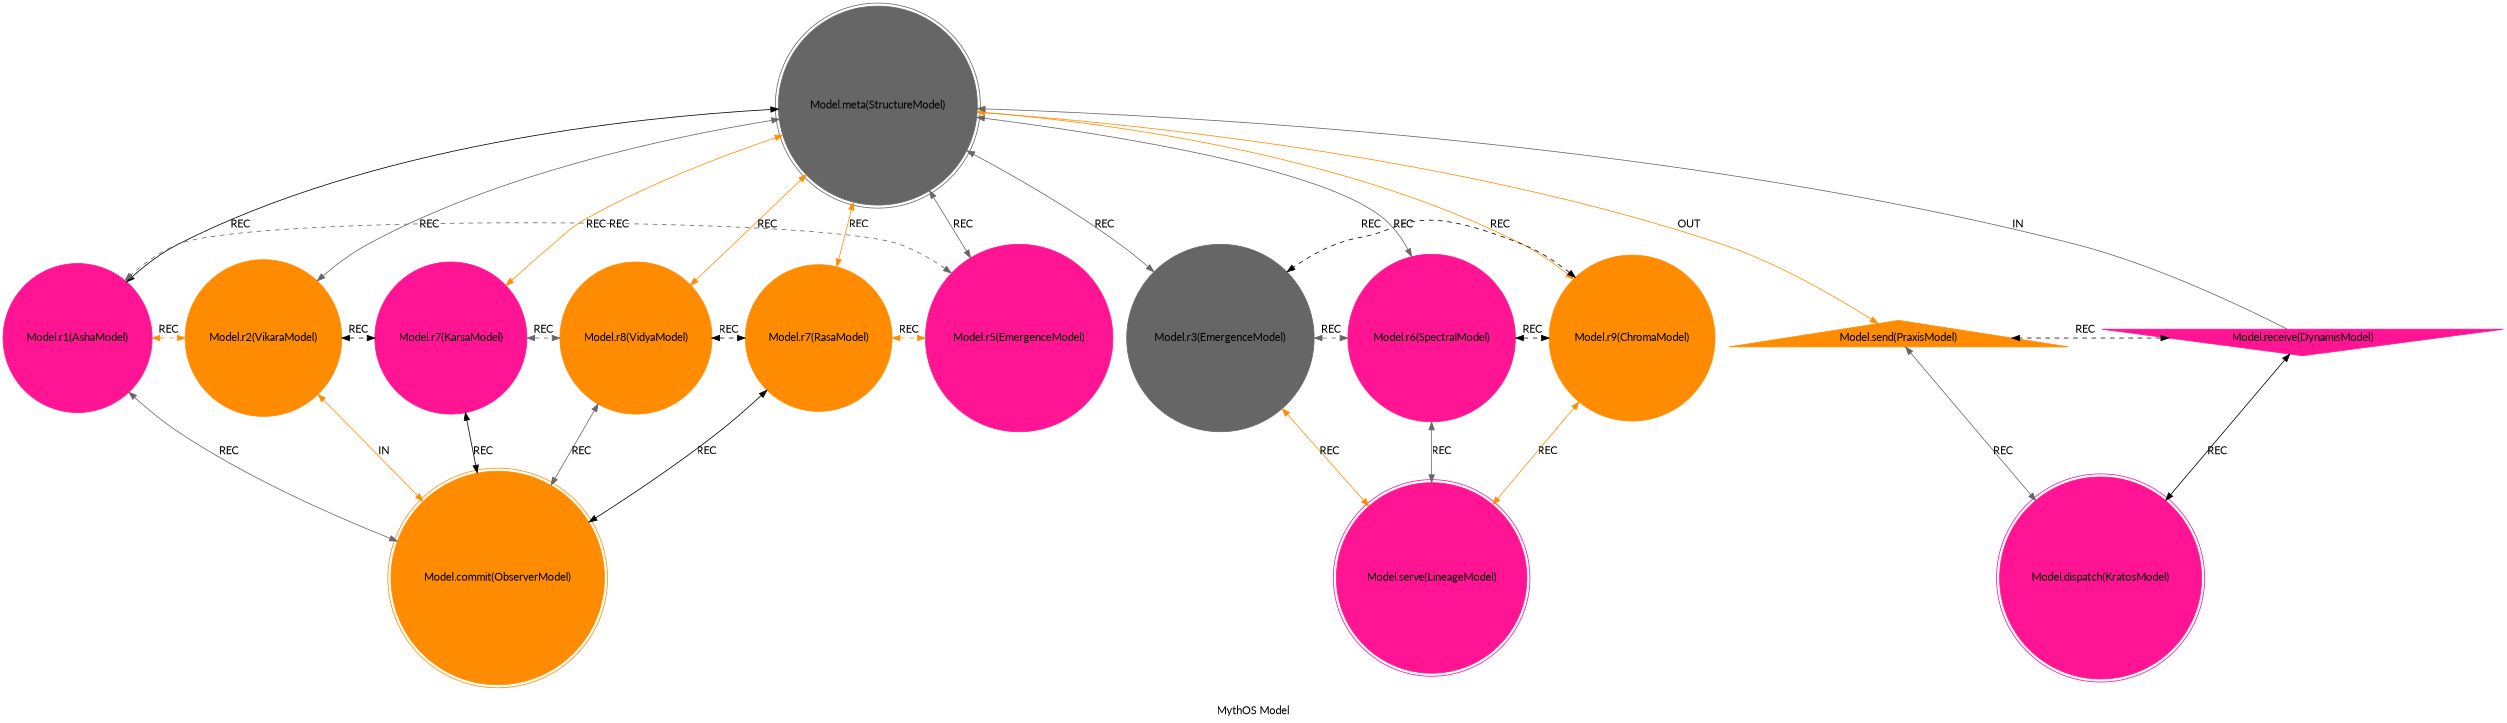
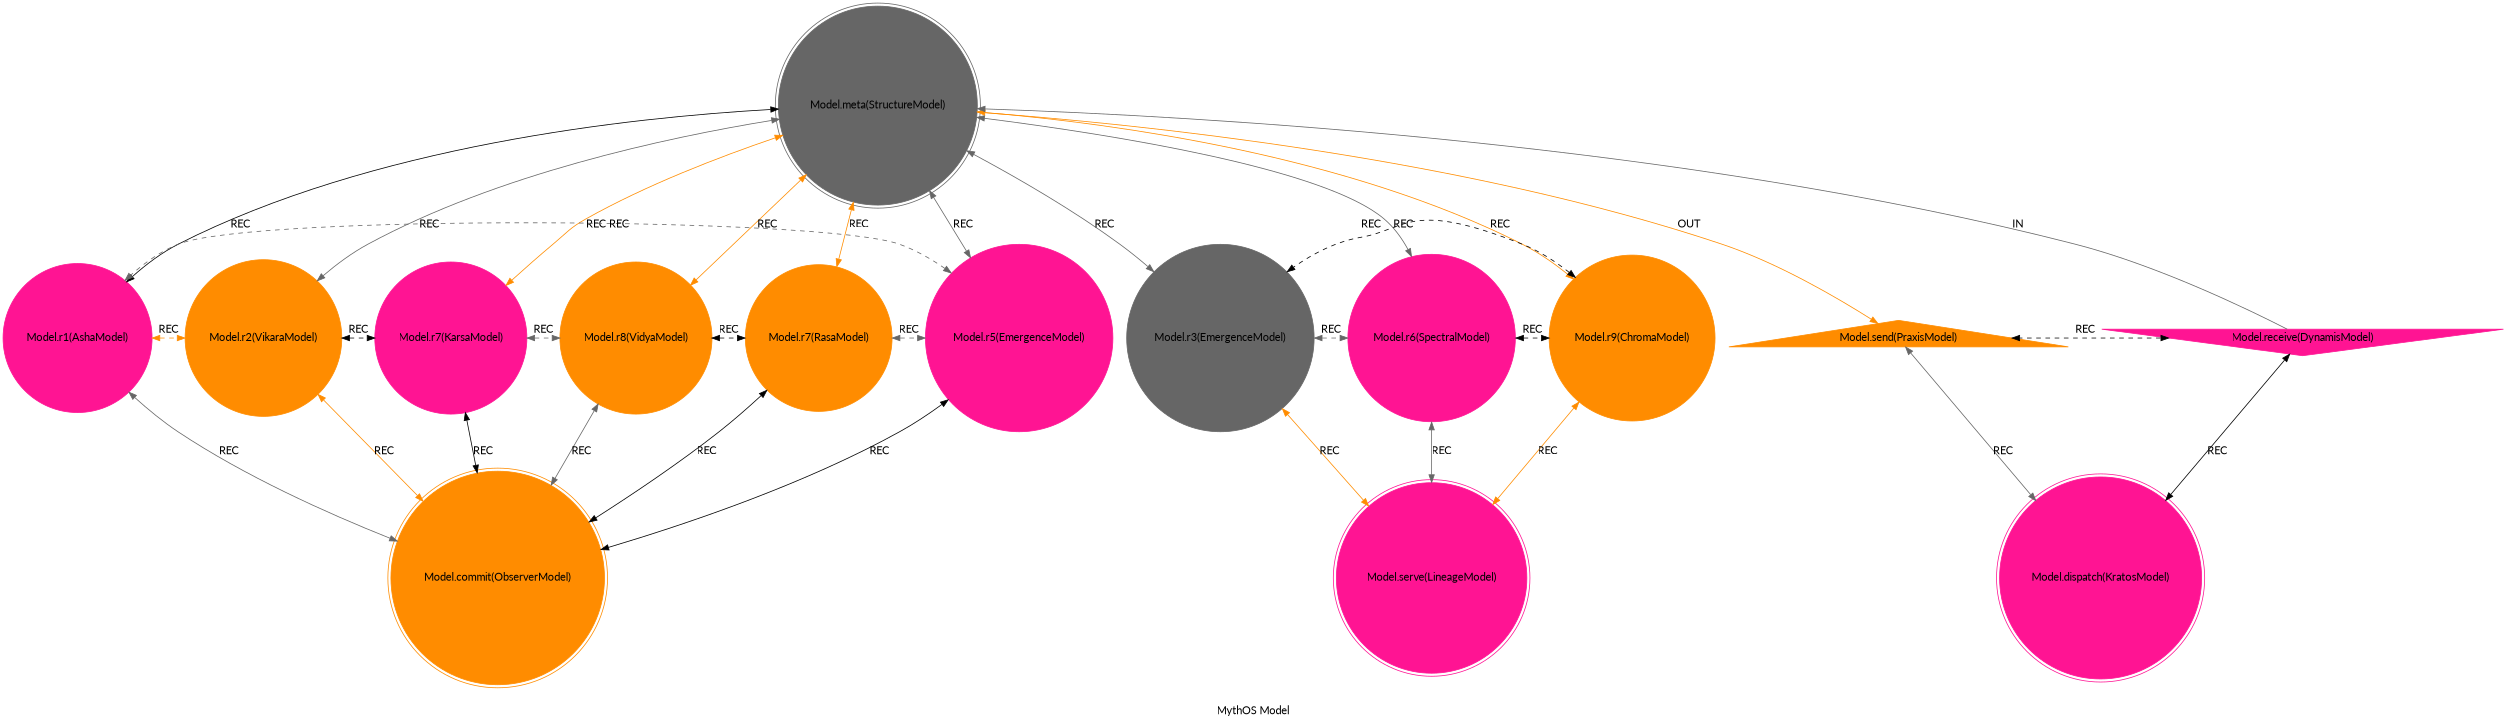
  strict digraph {
    color=lightgray
    fontname=Lato
    label="MythOS Model"
    style=filled
    node [color=deeppink fontname=Lato shape=circle style=filled]
    edge [color=gray40 dir=both fontname=Lato]
    n1 [color=gray40 label="Model.meta(StructureModel)" shape=doublecircle]
    n2 [label="Model.r1(AshaModel)"]
    n3 [color=darkorange label="Model.r2(VikaraModel)"]
    n4 [label="Model.r7(KarsaModel)"]
    n5 [color=darkorange label="Model.r8(VidyaModel)"]
    n6 [color=darkorange label="Model.r7(RasaModel)"]
    n7 [label="Model.r5(EmergenceModel)"]
    n8 [color=gray40 label="Model.r3(EmergenceModel)"]
    n9 [label="Model.r6(SpectralModel)"]
    n10 [color=darkorange label="Model.r9(ChromaModel)"]
    n11 [color=darkorange label="Model.send(PraxisModel)" shape=triangle]
    n12 [color=darkorange label="Model.commit(ObserverModel)" shape=doublecircle]
    n13 [label="Model.serve(LineageModel)" shape=doublecircle]
    n14 [label="Model.dispatch(KratosModel)" shape=doublecircle]
    n15 [label="Model.receive(DynamisModel)" shape=invtriangle]
    n1 -> n2 [color=black label=REC]
    n1 -> n3 [label=REC]
    n1 -> n4 [color=darkorange label=REC]
    n1 -> n5 [color=darkorange label=REC]
    n1 -> n6 [color=darkorange label=REC]
    n1 -> n7 [label=REC]
    n1 -> n8 [label=REC]
    n1 -> n9 [label=REC]
    n1 -> n10 [color=darkorange label=REC]
    n1 -> n11 [color=darkorange label=OUT dir=""]
    n2 -> n3 [color=darkorange constraint=false label=REC style=dashed]
    n2 -> n12 [label=REC]
    n3 -> n4 [color=black constraint=false label=REC style=dashed]
-   n3 -> n12 [color=darkorange label=IN]
+   n3 -> n12 [color=darkorange label=REC]
    n4 -> n5 [constraint=false label=REC style=dashed]
    n4 -> n12 [color=black label=REC]
    n5 -> n6 [color=black constraint=false label=REC style=dashed]
    n5 -> n12 [label=REC]
-   n6 -> n7 [color=darkorange constraint=false label=REC style=dashed]
+   n6 -> n7 [constraint=false label=REC style=dashed]
    n6 -> n12 [color=black label=REC]
    n7 -> n2 [constraint=false label=REC style=dashed]
+   n7 -> n12 [color=black label=REC]
    n8 -> n9 [constraint=false label=REC style=dashed]
    n8 -> n13 [color=darkorange label=REC]
    n9 -> n10 [color=black constraint=false label=REC style=dashed]
    n9 -> n13 [label=REC]
    n10 -> n8 [color=black constraint=false label=REC style=dashed]
    n10 -> n13 [color=darkorange label=REC]
    n11 -> n14 [label=REC]
    n15 -> n1 [constraint=false label=IN dir=""]
    n15 -> n11 [color=black constraint=false label=REC style=dashed]
    n15 -> n14 [color=black label=REC]
  }
